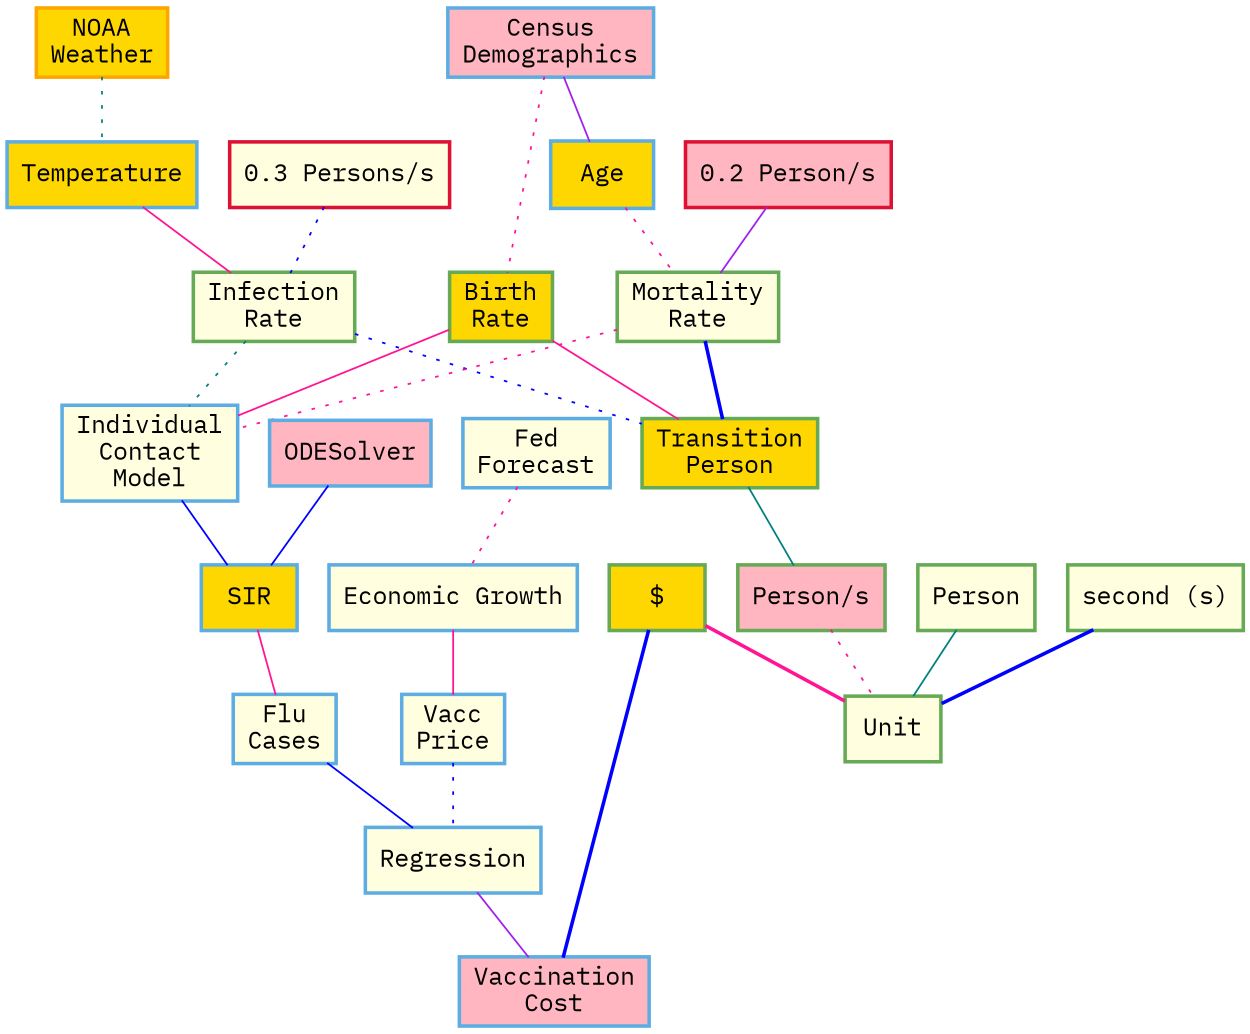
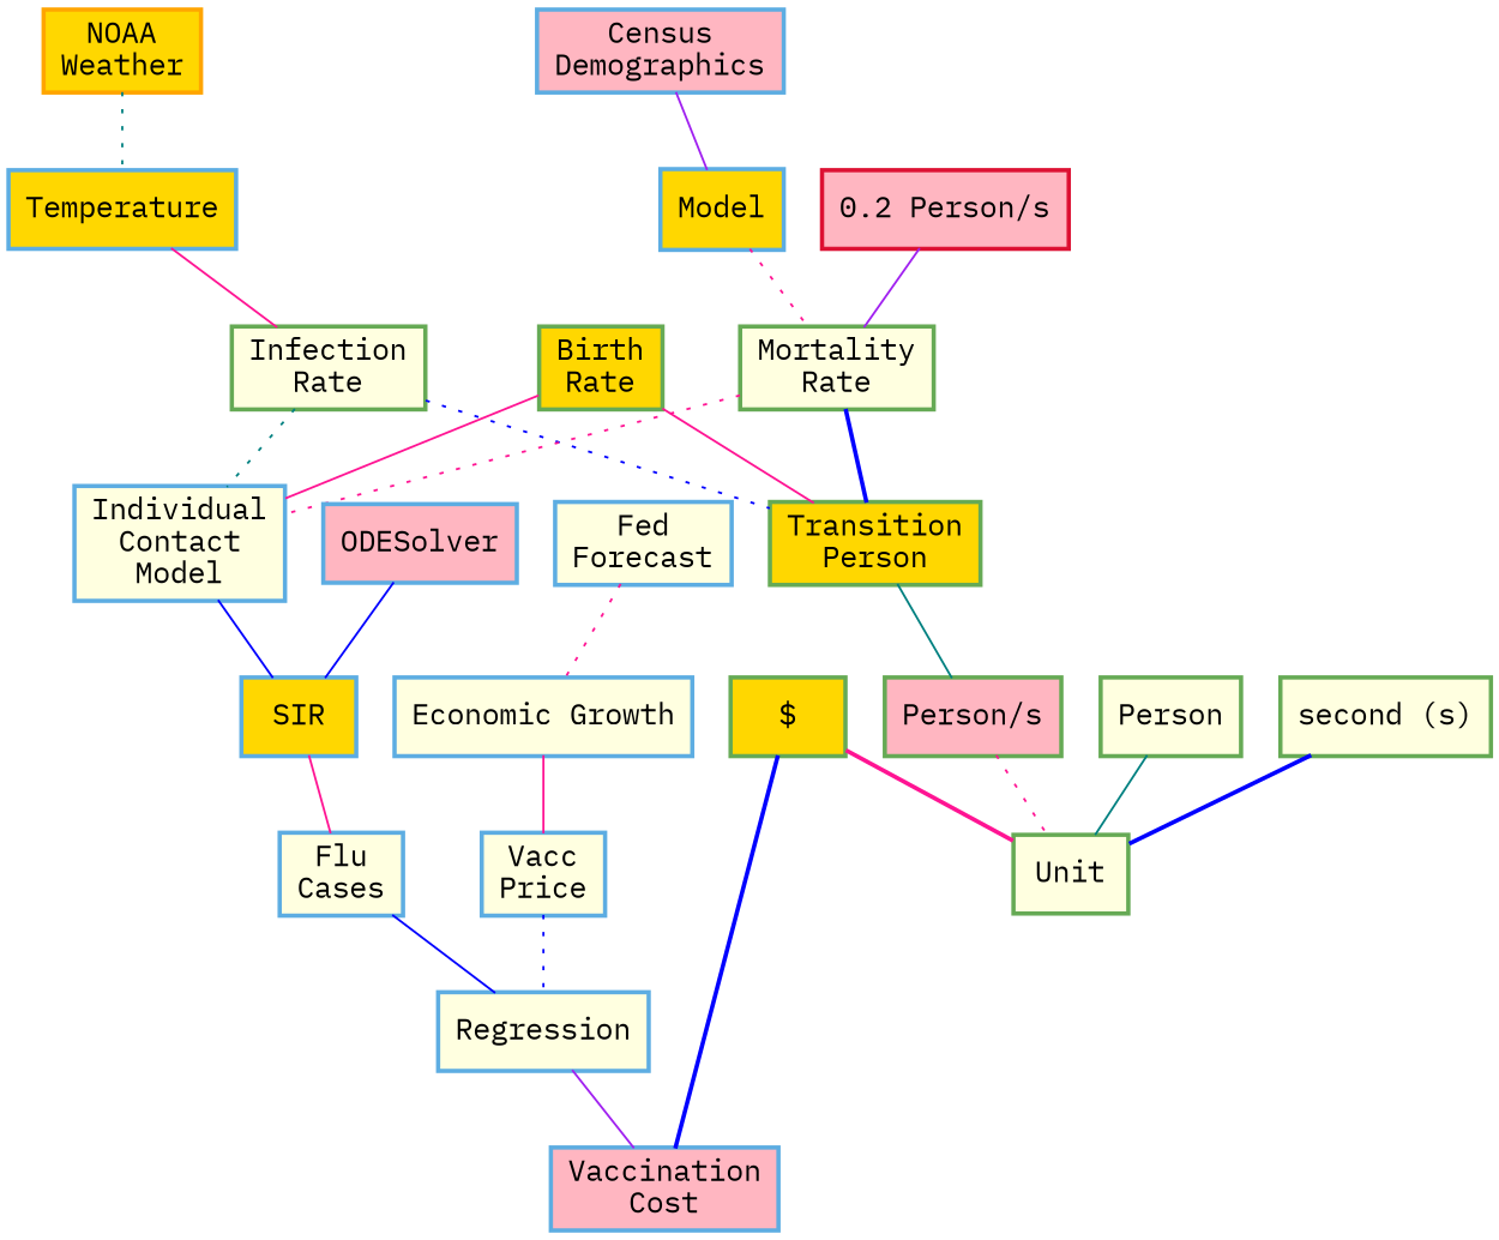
  digraph {
    fontname="IBM Plex Mono"
    pack=true
    splines=false
    node [color="#5DADE2" fillcolor=lightyellow fontname="IBM Plex Mono" penwidth=2.0 shape=record style=filled]
    edge [color=deeppink dir=none fontname="IBM Plex Mono" style=solid]
    n1 [label="Individual\nContact\nModel"]
    n2 [fillcolor=gold label=SIR]
    n3 [label="Flu\nCases"]
    n4 [label=Regression]
    n5 [color="#66AA55" label="Infection\nRate"]
    n6 [color="#66AA55" fillcolor=gold label="{Transition\nPerson}"]
    n7 [color="#66AA55" fillcolor=lightpink label="Person/s"]
-   n8 [color="#DD1133" label="0.3 Persons/s"]
    n9 [color="#DD1133" fillcolor=lightpink label="0.2 Person/s"]
    n10 [color="#66AA55" label="Mortality\nRate"]
    n11 [color="#66AA55" label=Unit]
    n12 [color="#66AA55" fillcolor=gold label="Birth\nRate"]
    n13 [color="#66AA55" label=Person]
    n14 [color="#66AA55" label="second (s)"]
    n15 [color="#66AA55" fillcolor=gold label="$"]
    n16 [fillcolor=lightpink label="Vaccination\nCost"]
    n17 [color=orange fillcolor=gold label="NOAA\nWeather"]
    n18 [fillcolor=gold label=Temperature]
    n19 [label="Fed\nForecast"]
    n20 [label="Economic Growth"]
    n21 [label="Vacc\nPrice"]
    n22 [fillcolor=lightpink label="Census\nDemographics"]
-   n23 [fillcolor=gold label=Age]
+   n23 [fillcolor=gold label=Model]
    n24 [fillcolor=lightpink label=ODESolver]
    n1 -> n2 [color=blue]
    n2 -> n3
    n3 -> n4 [color=blue]
    n4 -> n16 [color=purple]
    n5 -> n1 [color=teal style=dotted]
    n5 -> n6 [color=blue style=dotted]
    n6 -> n7 [color=teal]
    n7 -> n11 [style=dotted]
-   n8 -> n5 [color=blue style=dotted]
    n9 -> n10 [color=purple]
    n10 -> n1 [style=dotted]
    n10 -> n6 [color=blue style=bold]
    n12 -> n1
    n12 -> n6
    n13 -> n11 [color=teal]
    n14 -> n11 [color=blue style=bold]
    n15 -> n11 [style=bold]
    n15 -> n16 [color=blue style=bold]
    n17 -> n18 [color=teal style=dotted]
    n18 -> n5
    n19 -> n20 [style=dotted]
    n20 -> n21
    n21 -> n4 [color=blue style=dotted]
-   n22 -> n12 [style=dotted]
    n22 -> n23 [color=purple]
    n23 -> n10 [style=dotted]
    n24 -> n2 [color=blue]
  }
